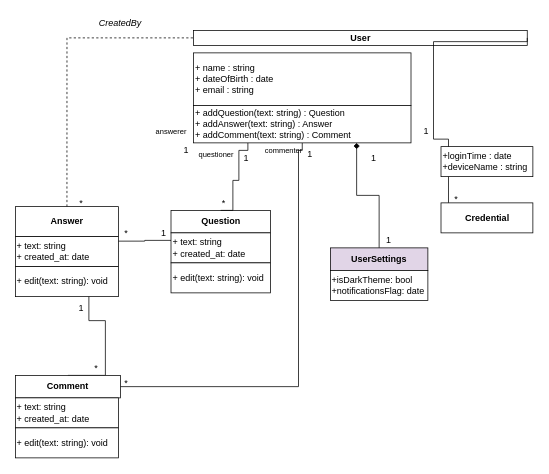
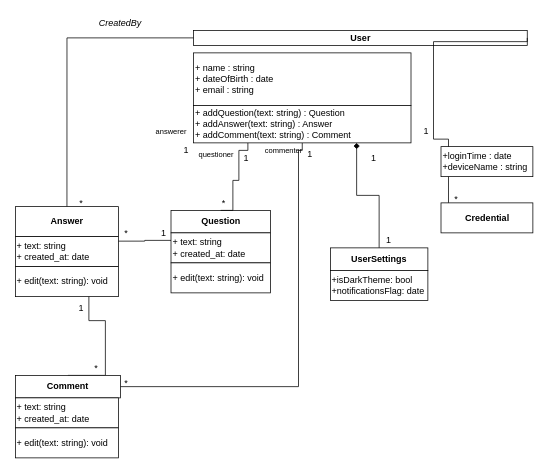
  <mxCell id="0" />
  <mxCell id="1" parent="0" />
  <mxCell id="2" value="&lt;b&gt;Question&lt;/b&gt;" style="rounded=0;whiteSpace=wrap;html=1;" parent="1" vertex="1"><mxGeometry x="227.5" y="280" width="132.5" height="30" as="geometry" /></mxCell>
  <mxCell id="3" style="edgeStyle=orthogonalEdgeStyle;rounded=0;orthogonalLoop=1;jettySize=auto;html=1;exitX=0.25;exitY=1;exitDx=0;exitDy=0;entryX=0.5;entryY=0;entryDx=0;entryDy=0;endArrow=none;endFill=0;" edge="1" parent="1" source="39" target="2"><mxGeometry relative="1" as="geometry"><Array as="points"><mxPoint x="330" y="200" /><mxPoint x="318" y="200" /><mxPoint x="318" y="240" /><mxPoint x="310" y="240" /><mxPoint x="310" y="280" /></Array></mxGeometry></mxCell>
  <mxCell id="4" value="&lt;b&gt;User&lt;/b&gt;" style="rounded=0;whiteSpace=wrap;html=1;" parent="1" vertex="1"><mxGeometry x="257.5" y="40" width="445" height="20" as="geometry" /></mxCell>
  <mxCell id="5" style="edgeStyle=orthogonalEdgeStyle;rounded=0;orthogonalLoop=1;jettySize=auto;html=1;exitX=0.991;exitY=0.151;exitDx=0;exitDy=0;entryX=0;entryY=0.25;entryDx=0;entryDy=0;endArrow=none;endFill=0;exitPerimeter=0;" edge="1" parent="1" source="33" target="38"><mxGeometry relative="1" as="geometry" /></mxCell>
  <mxCell id="6" style="edgeStyle=orthogonalEdgeStyle;rounded=0;orthogonalLoop=1;jettySize=auto;html=1;exitX=0.5;exitY=1;exitDx=0;exitDy=0;entryX=0.5;entryY=0;entryDx=0;entryDy=0;endArrow=none;endFill=0;" edge="1" parent="1" source="33" target="10"><mxGeometry relative="1" as="geometry"><Array as="points"><mxPoint x="118" y="427" /><mxPoint x="140" y="427" /><mxPoint x="140" y="500" /></Array></mxGeometry></mxCell>
- <mxCell id="7" style="edgeStyle=orthogonalEdgeStyle;rounded=0;orthogonalLoop=1;jettySize=auto;html=1;exitX=0.5;exitY=0;exitDx=0;exitDy=0;entryX=0;entryY=0.5;entryDx=0;entryDy=0;endArrow=none;endFill=0;dashed=1;" edge="1" parent="1" source="8" target="4"><mxGeometry relative="1" as="geometry" /></mxCell>
+ <mxCell id="7" style="edgeStyle=orthogonalEdgeStyle;rounded=0;orthogonalLoop=1;jettySize=auto;html=1;exitX=0.5;exitY=0;exitDx=0;exitDy=0;entryX=0;entryY=0.5;entryDx=0;entryDy=0;endArrow=none;endFill=0;" edge="1" parent="1" source="8" target="4"><mxGeometry relative="1" as="geometry" /></mxCell>
  <mxCell id="8" value="&lt;b&gt;Answer&lt;/b&gt;" style="rounded=0;whiteSpace=wrap;html=1;" parent="1" vertex="1"><mxGeometry x="20" y="275" width="137.5" height="40" as="geometry" /></mxCell>
  <mxCell id="9" style="edgeStyle=orthogonalEdgeStyle;rounded=0;orthogonalLoop=1;jettySize=auto;html=1;exitX=1;exitY=0.5;exitDx=0;exitDy=0;entryX=0.5;entryY=1;entryDx=0;entryDy=0;endArrow=none;endFill=0;" edge="1" parent="1" source="10" target="39"><mxGeometry relative="1" as="geometry"><Array as="points"><mxPoint x="397.5" y="515" /><mxPoint x="397.5" y="200" /><mxPoint x="402.5" y="200" /></Array></mxGeometry></mxCell>
  <mxCell id="10" value="&lt;b&gt;Comment&lt;/b&gt;" style="rounded=0;whiteSpace=wrap;html=1;" parent="1" vertex="1"><mxGeometry x="20" y="500" width="140" height="30" as="geometry" /></mxCell>
  <mxCell id="11" style="edgeStyle=orthogonalEdgeStyle;rounded=0;orthogonalLoop=1;jettySize=auto;html=1;entryX=1;entryY=0.5;entryDx=0;entryDy=0;endArrow=none;endFill=0;" edge="1" parent="1" source="12" target="4"><mxGeometry relative="1" as="geometry"><Array as="points"><mxPoint x="597.5" y="185" /><mxPoint x="577.5" y="185" /><mxPoint x="577.5" y="55" /></Array></mxGeometry></mxCell>
  <mxCell id="12" value="&lt;b&gt;Credential&lt;/b&gt;" style="rounded=0;whiteSpace=wrap;html=1;" parent="1" vertex="1"><mxGeometry x="587.5" y="270" width="122.5" height="40" as="geometry" /></mxCell>
  <mxCell id="13" style="edgeStyle=orthogonalEdgeStyle;rounded=0;orthogonalLoop=1;jettySize=auto;html=1;exitX=0.5;exitY=0;exitDx=0;exitDy=0;endArrow=diamond;endFill=1;entryX=0.75;entryY=1;entryDx=0;entryDy=0;" edge="1" parent="1" source="14" target="39"><mxGeometry relative="1" as="geometry"><mxPoint x="367.5" y="220" as="targetPoint" /></mxGeometry></mxCell>
- <mxCell id="14" value="&lt;b&gt;UserSettings&lt;/b&gt;" style="rounded=0;whiteSpace=wrap;html=1;fillColor=#e1d5e7;" parent="1" vertex="1"><mxGeometry x="440" y="330" width="130" height="30" as="geometry" /></mxCell>
+ <mxCell id="14" value="&lt;b&gt;UserSettings&lt;/b&gt;" style="rounded=0;whiteSpace=wrap;html=1;" parent="1" vertex="1"><mxGeometry x="440" y="330" width="130" height="30" as="geometry" /></mxCell>
  <mxCell id="15" value="*" style="text;html=1;strokeColor=none;fillColor=none;align=center;verticalAlign=middle;whiteSpace=wrap;rounded=0;" vertex="1" parent="1"><mxGeometry x="87.5" y="260" width="40" height="20" as="geometry" /></mxCell>
  <mxCell id="16" value="*" style="text;html=1;strokeColor=none;fillColor=none;align=center;verticalAlign=middle;whiteSpace=wrap;rounded=0;" vertex="1" parent="1"><mxGeometry x="107.5" y="480" width="40" height="20" as="geometry" /></mxCell>
  <mxCell id="17" value="*" style="text;html=1;strokeColor=none;fillColor=none;align=center;verticalAlign=middle;whiteSpace=wrap;rounded=0;" vertex="1" parent="1"><mxGeometry x="147.5" y="300" width="40" height="20" as="geometry" /></mxCell>
  <mxCell id="18" value="*" style="text;html=1;strokeColor=none;fillColor=none;align=center;verticalAlign=middle;whiteSpace=wrap;rounded=0;" vertex="1" parent="1"><mxGeometry x="287.5" y="265" width="20" height="10" as="geometry" /></mxCell>
  <mxCell id="19" value="1" style="text;html=1;strokeColor=none;fillColor=none;align=center;verticalAlign=middle;whiteSpace=wrap;rounded=0;" vertex="1" parent="1"><mxGeometry x="197.5" y="300" width="40" height="20" as="geometry" /></mxCell>
  <mxCell id="20" value="1" style="text;html=1;strokeColor=none;fillColor=none;align=center;verticalAlign=middle;whiteSpace=wrap;rounded=0;" vertex="1" parent="1"><mxGeometry x="497.5" y="310" width="40" height="20" as="geometry" /></mxCell>
  <mxCell id="21" value="1" style="text;html=1;strokeColor=none;fillColor=none;align=center;verticalAlign=middle;whiteSpace=wrap;rounded=0;" vertex="1" parent="1"><mxGeometry x="227.5" y="190" width="40" height="20" as="geometry" /></mxCell>
  <mxCell id="22" value="1" style="text;html=1;strokeColor=none;fillColor=none;align=center;verticalAlign=middle;whiteSpace=wrap;rounded=0;" vertex="1" parent="1"><mxGeometry x="307.5" y="200" width="40" height="20" as="geometry" /></mxCell>
  <mxCell id="23" value="1" style="text;html=1;strokeColor=none;fillColor=none;align=center;verticalAlign=middle;whiteSpace=wrap;rounded=0;" vertex="1" parent="1"><mxGeometry x="387.5" y="195" width="50" height="20" as="geometry" /></mxCell>
  <mxCell id="24" value="1" style="text;html=1;strokeColor=none;fillColor=none;align=center;verticalAlign=middle;whiteSpace=wrap;rounded=0;" vertex="1" parent="1"><mxGeometry x="547.5" y="165" width="40" height="20" as="geometry" /></mxCell>
  <mxCell id="25" value="*" style="text;html=1;strokeColor=none;fillColor=none;align=center;verticalAlign=middle;whiteSpace=wrap;rounded=0;" vertex="1" parent="1"><mxGeometry x="587.5" y="255" width="40" height="20" as="geometry" /></mxCell>
  <mxCell id="26" value="1" style="text;html=1;strokeColor=none;fillColor=none;align=center;verticalAlign=middle;whiteSpace=wrap;rounded=0;" vertex="1" parent="1"><mxGeometry x="477.5" y="200" width="40" height="20" as="geometry" /></mxCell>
  <mxCell id="27" value="*" style="text;html=1;strokeColor=none;fillColor=none;align=center;verticalAlign=middle;whiteSpace=wrap;rounded=0;" vertex="1" parent="1"><mxGeometry x="147.5" y="500" width="40" height="20" as="geometry" /></mxCell>
  <mxCell id="28" value="&lt;i&gt;CreatedBy&lt;/i&gt;" style="text;html=1;strokeColor=none;fillColor=none;align=center;verticalAlign=middle;whiteSpace=wrap;rounded=0;" vertex="1" parent="1"><mxGeometry x="140" y="20" width="40" height="20" as="geometry" /></mxCell>
  <mxCell id="29" value="&lt;font style=&quot;font-size: 10px&quot;&gt;questioner&lt;/font&gt;" style="text;html=1;strokeColor=none;fillColor=none;align=center;verticalAlign=middle;whiteSpace=wrap;rounded=0;" vertex="1" parent="1"><mxGeometry x="267.5" y="200" width="40" height="10" as="geometry" /></mxCell>
  <mxCell id="30" value="&lt;font style=&quot;font-size: 10px&quot;&gt;answerer&lt;/font&gt;" style="text;html=1;strokeColor=none;fillColor=none;align=center;verticalAlign=middle;whiteSpace=wrap;rounded=0;" vertex="1" parent="1"><mxGeometry x="207.5" y="170" width="40" height="10" as="geometry" /></mxCell>
  <mxCell id="31" style="edgeStyle=orthogonalEdgeStyle;rounded=0;orthogonalLoop=1;jettySize=auto;html=1;exitX=0.5;exitY=1;exitDx=0;exitDy=0;fontSize=11;endArrow=none;endFill=0;" edge="1" parent="1" source="32"><mxGeometry relative="1" as="geometry"><mxPoint x="377.707" y="210" as="targetPoint" /></mxGeometry></mxCell>
  <mxCell id="32" value="&lt;font style=&quot;font-size: 10px&quot;&gt;commenter&lt;/font&gt;" style="text;html=1;strokeColor=none;fillColor=none;align=center;verticalAlign=middle;whiteSpace=wrap;rounded=0;" vertex="1" parent="1"><mxGeometry x="357.5" y="190" width="40" height="20" as="geometry" /></mxCell>
  <mxCell id="33" value="+ text: string&lt;br&gt;+ created_at: date" style="rounded=0;whiteSpace=wrap;html=1;align=left;" vertex="1" parent="1"><mxGeometry x="20" y="315" width="137.5" height="40" as="geometry" /></mxCell>
  <mxCell id="34" value="+ text: string&lt;br&gt;+ created_at: date" style="rounded=0;whiteSpace=wrap;html=1;align=left;" vertex="1" parent="1"><mxGeometry x="20" y="530" width="137.5" height="40" as="geometry" /></mxCell>
  <mxCell id="35" value="+ name : string&lt;br&gt;+ dateOfBirth : date&lt;br&gt;+ email : string" style="rounded=0;whiteSpace=wrap;html=1;align=left;" vertex="1" parent="1"><mxGeometry x="257.5" y="70" width="290" height="70" as="geometry" /></mxCell>
  <mxCell id="36" value="+loginTime : date&lt;br&gt;+deviceName : string" style="rounded=0;whiteSpace=wrap;html=1;align=left;" vertex="1" parent="1"><mxGeometry x="587.5" y="195" width="122.5" height="40" as="geometry" /></mxCell>
  <mxCell id="37" value="+isDarkTheme: bool&lt;br&gt;+notificationsFlag: date" style="rounded=0;whiteSpace=wrap;html=1;align=left;" vertex="1" parent="1"><mxGeometry x="440" y="360" width="130" height="40" as="geometry" /></mxCell>
  <mxCell id="38" value="+ text: string&lt;br&gt;+ created_at: date" style="rounded=0;whiteSpace=wrap;html=1;align=left;" vertex="1" parent="1"><mxGeometry x="227.5" y="310" width="132.5" height="40" as="geometry" /></mxCell>
  <mxCell id="39" value="+ addQuestion(text: string) : Question&lt;br&gt;+ addAnswer(text: string) : Answer&lt;br&gt;+ addComment(text: string) : Comment" style="rounded=0;whiteSpace=wrap;html=1;align=left;" vertex="1" parent="1"><mxGeometry x="257.5" y="140" width="290" height="50" as="geometry" /></mxCell>
  <mxCell id="40" value="+ edit(text: string): void" style="rounded=0;whiteSpace=wrap;html=1;align=left;" vertex="1" parent="1"><mxGeometry x="20" y="355" width="137.5" height="40" as="geometry" /></mxCell>
  <mxCell id="41" value="1" style="text;html=1;strokeColor=none;fillColor=none;align=center;verticalAlign=middle;whiteSpace=wrap;rounded=0;" vertex="1" parent="1"><mxGeometry x="87.5" y="400" width="40" height="20" as="geometry" /></mxCell>
  <mxCell id="42" value="+ edit(text: string): void" style="rounded=0;whiteSpace=wrap;html=1;align=left;" vertex="1" parent="1"><mxGeometry x="20" y="570" width="137.5" height="40" as="geometry" /></mxCell>
  <mxCell id="43" value="+ edit(text: string): void" style="rounded=0;whiteSpace=wrap;html=1;align=left;" vertex="1" parent="1"><mxGeometry x="227.5" y="350" width="132.5" height="40" as="geometry" /></mxCell>
